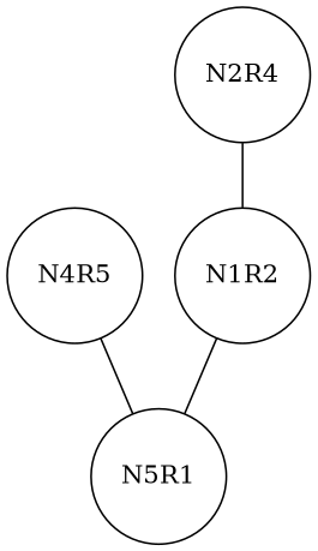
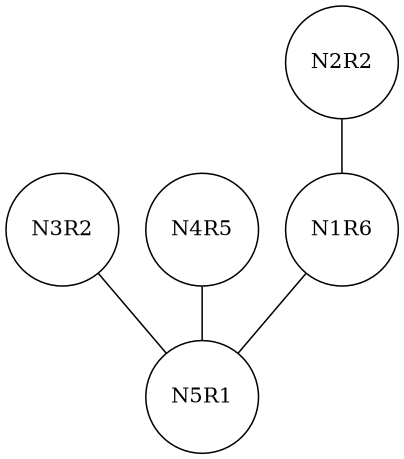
  graph {
    node [shape=circle]
-   N1R2
+   N1R2 [label=N1R6]
    N5R1
-   N2R2 [label=N2R4]
+   N2R2
+   N3R2
    n5 [label=N4R5]
    N1R2 -- N5R1
    N2R2 -- N1R2
+   N3R2 -- N5R1
    n5 -- N5R1
  }
